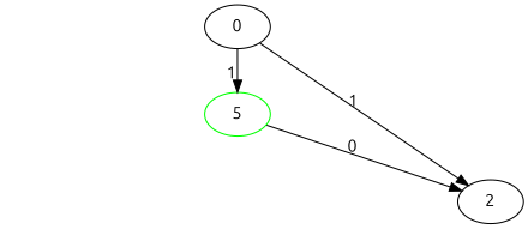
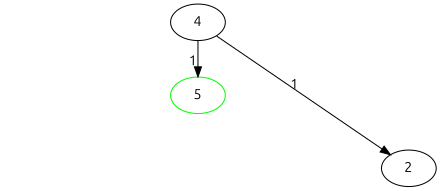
  digraph {
    fontname=Ubuntu
    nodesep=0.7
    splines=curve
    node [fontname=Ubuntu style=invis]
    edge [fontname=Ubuntu labeldistance=2.2 style=invis]
    d [width=0.1]
    n2 [color=green label=5 style=""]
    e [width=0.1]
    f [widht=0.1]
    g [widht=0.1]
    b [width=0.1]
    a [width=0.1]
-   0 [style=""]
+   0 [label=4 style=""]
    c [width=0.1]
    2 [style=""]
    subgraph sub_1 {
      rank=same
      d
      n2
    }
    subgraph sub_2 {
      rank=same
      e
      f
      g
    }
    subgraph sub_3 {
      rank=same
      b
    }
    subgraph sub_4 {
      rank=same
      a
      0
    }
    subgraph sub_5 {
      rank=same
      c
      2
    }
    d -> n2
    d -> e [labeldistance=""]
    n2 -> f [weight=10]
-   n2 -> 2 [xlabel=0 style=""]
    e -> f
    f -> g
    b -> c [labeldistance=""]
    a -> b [labeldistance=""]
    a -> 0
    0 -> n2 [weight=10 xlabel=1 style=""]
    0 -> 2 [xlabel=1 style=""]
    c -> d [labeldistance=""]
  }
